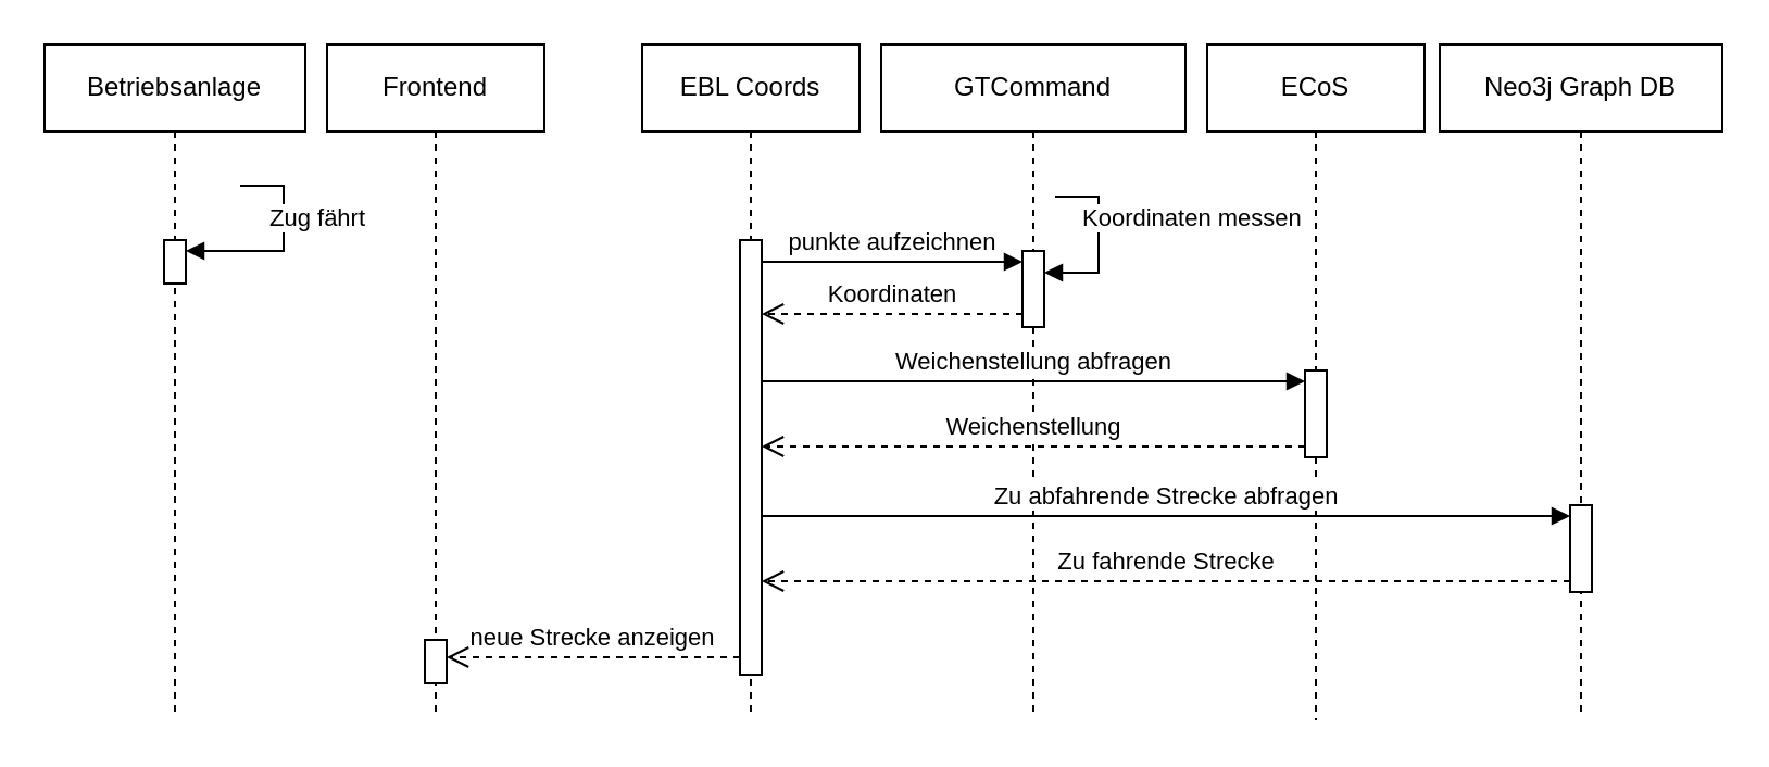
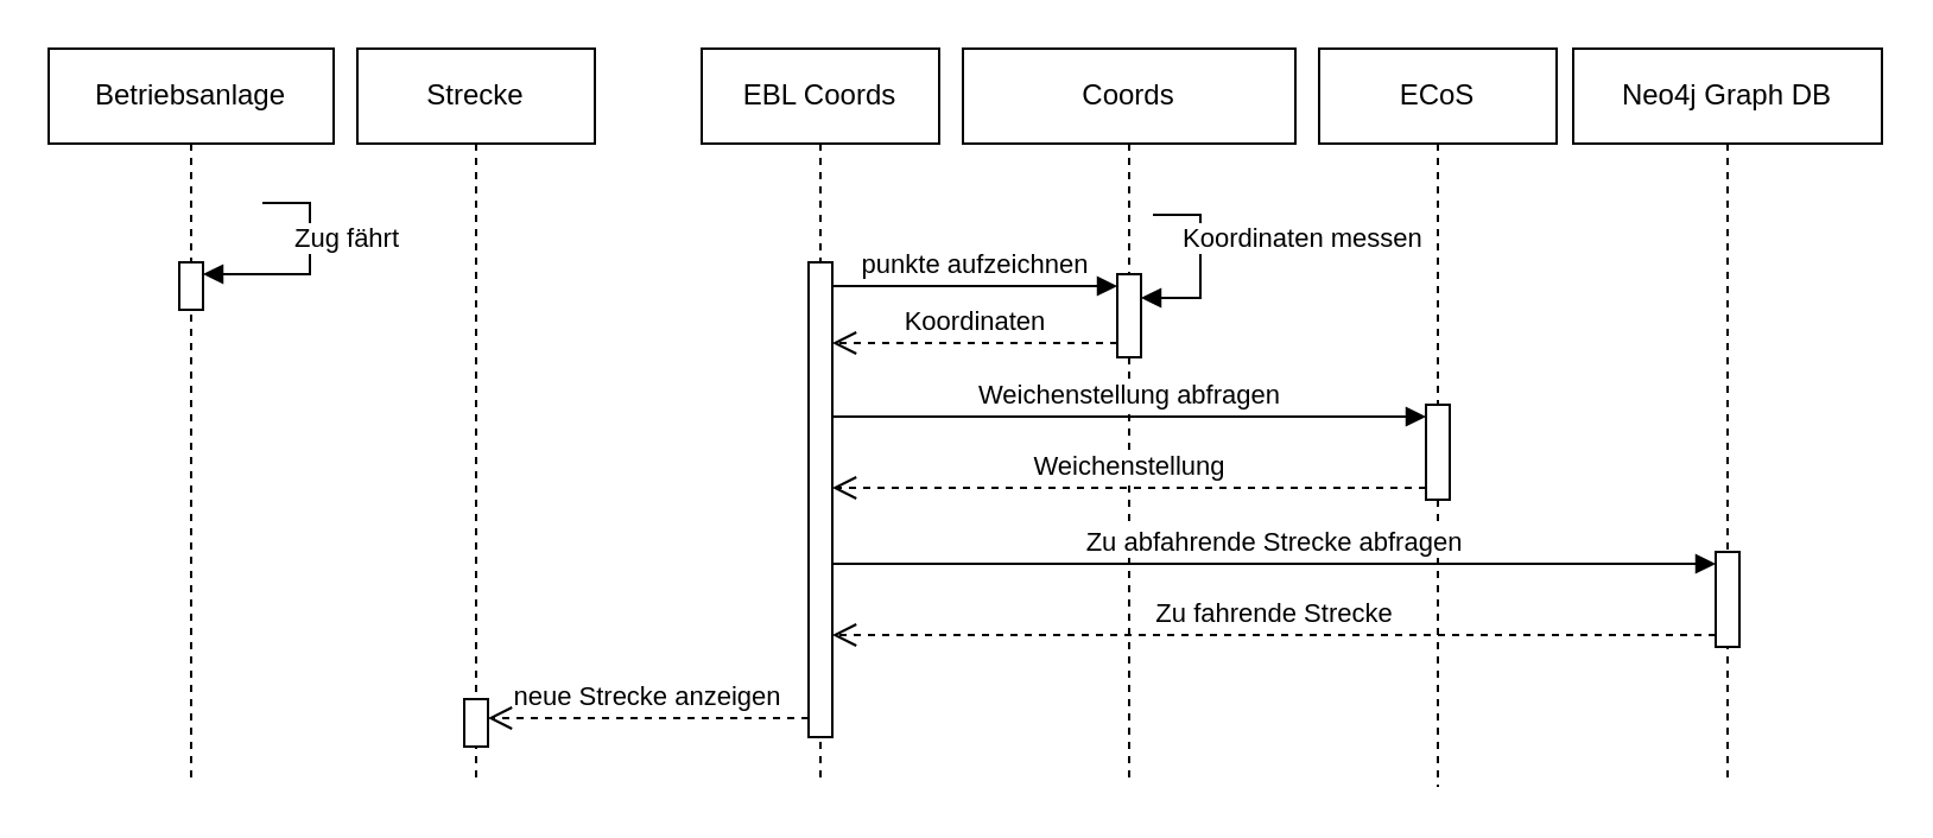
  <mxCell id="0" />
  <mxCell id="1" parent="0" />
- <mxCell id="2" value="Neo3j Graph DB" style="shape=umlLifeline;perimeter=lifelinePerimeter;whiteSpace=wrap;html=1;container=1;dropTarget=0;collapsible=0;recursiveResize=0;outlineConnect=0;portConstraint=eastwest;newEdgeStyle={&quot;curved&quot;:0,&quot;rounded&quot;:0};" vertex="1" parent="1"><mxGeometry x="662" y="20" width="130" height="310" as="geometry" /></mxCell>
+ <mxCell id="2" value="Neo4j Graph DB" style="shape=umlLifeline;perimeter=lifelinePerimeter;whiteSpace=wrap;html=1;container=1;dropTarget=0;collapsible=0;recursiveResize=0;outlineConnect=0;portConstraint=eastwest;newEdgeStyle={&quot;curved&quot;:0,&quot;rounded&quot;:0};" vertex="1" parent="1"><mxGeometry x="662" y="20" width="130" height="310" as="geometry" /></mxCell>
  <mxCell id="3" value="" style="html=1;points=[[0,0,0,0,5],[0,1,0,0,-5],[1,0,0,0,5],[1,1,0,0,-5]];perimeter=orthogonalPerimeter;outlineConnect=0;targetShapes=umlLifeline;portConstraint=eastwest;newEdgeStyle={&quot;curved&quot;:0,&quot;rounded&quot;:0};" vertex="1" parent="2"><mxGeometry x="60" y="212" width="10" height="40" as="geometry" /></mxCell>
  <mxCell id="4" value="EBL Coords" style="shape=umlLifeline;perimeter=lifelinePerimeter;whiteSpace=wrap;html=1;container=1;dropTarget=0;collapsible=0;recursiveResize=0;outlineConnect=0;portConstraint=eastwest;newEdgeStyle={&quot;curved&quot;:0,&quot;rounded&quot;:0};" vertex="1" parent="1"><mxGeometry x="295" y="20" width="100" height="310" as="geometry" /></mxCell>
  <mxCell id="5" value="" style="html=1;points=[[0,0,0,0,5],[0,1,0,0,-5],[1,0,0,0,5],[1,1,0,0,-5]];perimeter=orthogonalPerimeter;outlineConnect=0;targetShapes=umlLifeline;portConstraint=eastwest;newEdgeStyle={&quot;curved&quot;:0,&quot;rounded&quot;:0};" vertex="1" parent="4"><mxGeometry x="45" y="90" width="10" height="200" as="geometry" /></mxCell>
- <mxCell id="6" value="Frontend" style="shape=umlLifeline;perimeter=lifelinePerimeter;whiteSpace=wrap;html=1;container=1;dropTarget=0;collapsible=0;recursiveResize=0;outlineConnect=0;portConstraint=eastwest;newEdgeStyle={&quot;curved&quot;:0,&quot;rounded&quot;:0};" vertex="1" parent="1"><mxGeometry x="150" y="20" width="100" height="310" as="geometry" /></mxCell>
+ <mxCell id="6" value="Strecke" style="shape=umlLifeline;perimeter=lifelinePerimeter;whiteSpace=wrap;html=1;container=1;dropTarget=0;collapsible=0;recursiveResize=0;outlineConnect=0;portConstraint=eastwest;newEdgeStyle={&quot;curved&quot;:0,&quot;rounded&quot;:0};" vertex="1" parent="1"><mxGeometry x="150" y="20" width="100" height="310" as="geometry" /></mxCell>
  <mxCell id="7" value="" style="html=1;points=[[0,0,0,0,5],[0,1,0,0,-5],[1,0,0,0,5],[1,1,0,0,-5]];perimeter=orthogonalPerimeter;outlineConnect=0;targetShapes=umlLifeline;portConstraint=eastwest;newEdgeStyle={&quot;curved&quot;:0,&quot;rounded&quot;:0};" vertex="1" parent="6"><mxGeometry x="45" y="274" width="10" height="20" as="geometry" /></mxCell>
  <mxCell id="8" value="Betriebsanlage" style="shape=umlLifeline;perimeter=lifelinePerimeter;whiteSpace=wrap;html=1;container=1;dropTarget=0;collapsible=0;recursiveResize=0;outlineConnect=0;portConstraint=eastwest;newEdgeStyle={&quot;curved&quot;:0,&quot;rounded&quot;:0};" vertex="1" parent="1"><mxGeometry x="20" y="20" width="120" height="310" as="geometry" /></mxCell>
  <mxCell id="9" value="" style="html=1;points=[[0,0,0,0,5],[0,1,0,0,-5],[1,0,0,0,5],[1,1,0,0,-5]];perimeter=orthogonalPerimeter;outlineConnect=0;targetShapes=umlLifeline;portConstraint=eastwest;newEdgeStyle={&quot;curved&quot;:0,&quot;rounded&quot;:0};" vertex="1" parent="8"><mxGeometry x="55" y="90" width="10" height="20" as="geometry" /></mxCell>
  <mxCell id="10" value="Zug fährt" style="html=1;align=left;spacingLeft=2;endArrow=block;rounded=0;edgeStyle=orthogonalEdgeStyle;curved=0;rounded=0;" edge="1" parent="8" target="9"><mxGeometry x="-0.263" y="-10" relative="1" as="geometry"><mxPoint x="90" y="65" as="sourcePoint" /><Array as="points"><mxPoint x="110" y="65" /><mxPoint x="110" y="95" /></Array><mxPoint as="offset" /></mxGeometry></mxCell>
- <mxCell id="11" value="GTCommand" style="shape=umlLifeline;perimeter=lifelinePerimeter;whiteSpace=wrap;html=1;container=1;dropTarget=0;collapsible=0;recursiveResize=0;outlineConnect=0;portConstraint=eastwest;newEdgeStyle={&quot;curved&quot;:0,&quot;rounded&quot;:0};" vertex="1" parent="1"><mxGeometry x="405" y="20" width="140" height="310" as="geometry" /></mxCell>
+ <mxCell id="11" value="Coords" style="shape=umlLifeline;perimeter=lifelinePerimeter;whiteSpace=wrap;html=1;container=1;dropTarget=0;collapsible=0;recursiveResize=0;outlineConnect=0;portConstraint=eastwest;newEdgeStyle={&quot;curved&quot;:0,&quot;rounded&quot;:0};" vertex="1" parent="1"><mxGeometry x="405" y="20" width="140" height="310" as="geometry" /></mxCell>
  <mxCell id="12" value="" style="html=1;points=[[0,0,0,0,5],[0,1,0,0,-5],[1,0,0,0,5],[1,1,0,0,-5]];perimeter=orthogonalPerimeter;outlineConnect=0;targetShapes=umlLifeline;portConstraint=eastwest;newEdgeStyle={&quot;curved&quot;:0,&quot;rounded&quot;:0};" vertex="1" parent="11"><mxGeometry x="65" y="95" width="10" height="35" as="geometry" /></mxCell>
  <mxCell id="13" value="Koordinaten messen" style="html=1;align=left;spacingLeft=2;endArrow=block;rounded=0;edgeStyle=orthogonalEdgeStyle;curved=0;rounded=0;" edge="1" parent="11" target="12"><mxGeometry x="-0.778" y="-10" relative="1" as="geometry"><mxPoint x="80" y="70" as="sourcePoint" /><Array as="points"><mxPoint x="100" y="70" /><mxPoint x="100" y="105" /></Array><mxPoint as="offset" /></mxGeometry></mxCell>
  <mxCell id="14" value="punkte aufzeichnen" style="html=1;verticalAlign=bottom;endArrow=block;curved=0;rounded=0;" edge="1" parent="1" source="5" target="12"><mxGeometry width="80" relative="1" as="geometry"><mxPoint x="365" y="120" as="sourcePoint" /><mxPoint x="475" y="125" as="targetPoint" /><Array as="points"><mxPoint x="415" y="120" /></Array></mxGeometry></mxCell>
  <mxCell id="15" value="Koordinaten" style="html=1;verticalAlign=bottom;endArrow=open;dashed=1;endSize=8;curved=0;rounded=0;" edge="1" parent="1"><mxGeometry relative="1" as="geometry"><mxPoint x="470" y="144" as="sourcePoint" /><mxPoint x="350" y="144" as="targetPoint" /><Array as="points"><mxPoint x="405" y="144" /></Array></mxGeometry></mxCell>
  <mxCell id="16" value="ECoS" style="shape=umlLifeline;perimeter=lifelinePerimeter;whiteSpace=wrap;html=1;container=1;dropTarget=0;collapsible=0;recursiveResize=0;outlineConnect=0;portConstraint=eastwest;newEdgeStyle={&quot;curved&quot;:0,&quot;rounded&quot;:0};" vertex="1" parent="1"><mxGeometry x="555" y="20" width="100" height="311" as="geometry" /></mxCell>
  <mxCell id="17" value="" style="html=1;points=[[0,0,0,0,5],[0,1,0,0,-5],[1,0,0,0,5],[1,1,0,0,-5]];perimeter=orthogonalPerimeter;outlineConnect=0;targetShapes=umlLifeline;portConstraint=eastwest;newEdgeStyle={&quot;curved&quot;:0,&quot;rounded&quot;:0};" vertex="1" parent="16"><mxGeometry x="45" y="150" width="10" height="40" as="geometry" /></mxCell>
  <mxCell id="18" value="Weichenstellung" style="html=1;verticalAlign=bottom;endArrow=open;dashed=1;endSize=8;curved=0;rounded=0;exitX=0;exitY=1;exitDx=0;exitDy=-5;" edge="1" parent="1" source="17" target="5"><mxGeometry relative="1" as="geometry"><mxPoint x="530" y="245" as="targetPoint" /></mxGeometry></mxCell>
  <mxCell id="19" value="Weichenstellung abfragen" style="html=1;verticalAlign=bottom;endArrow=block;curved=0;rounded=0;" edge="1" parent="1"><mxGeometry relative="1" as="geometry"><mxPoint x="350" y="175" as="sourcePoint" /><mxPoint x="600" y="175" as="targetPoint" /></mxGeometry></mxCell>
  <mxCell id="20" value="Zu fahrende Strecke" style="html=1;verticalAlign=bottom;endArrow=open;dashed=1;endSize=8;curved=0;rounded=0;" edge="1" parent="1" source="3"><mxGeometry relative="1" as="geometry"><mxPoint x="350" y="267" as="targetPoint" /><mxPoint x="735" y="267" as="sourcePoint" /></mxGeometry></mxCell>
  <mxCell id="21" value="Zu abfahrende Strecke abfragen" style="html=1;verticalAlign=bottom;endArrow=block;curved=0;rounded=0;" edge="1" parent="1" target="3"><mxGeometry relative="1" as="geometry"><mxPoint x="350" y="237" as="sourcePoint" /><mxPoint x="735" y="237" as="targetPoint" /><Array as="points"><mxPoint x="545" y="237" /></Array></mxGeometry></mxCell>
  <mxCell id="22" value="neue Strecke anzeigen" style="html=1;verticalAlign=bottom;endArrow=open;dashed=1;endSize=8;curved=0;rounded=0;" edge="1" parent="1" target="7"><mxGeometry relative="1" as="geometry"><mxPoint x="340" y="302" as="sourcePoint" /><mxPoint x="240" y="305" as="targetPoint" /></mxGeometry></mxCell>
